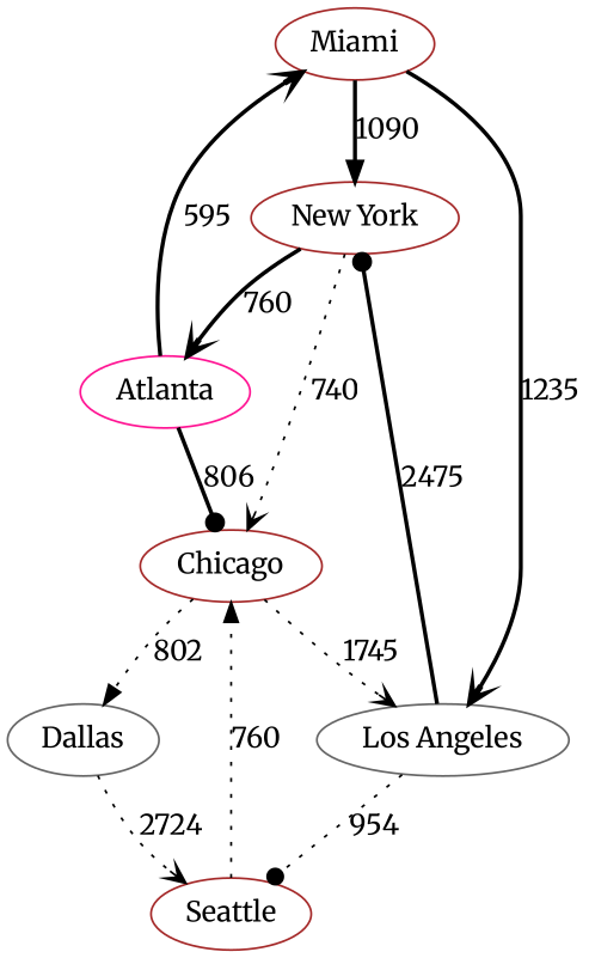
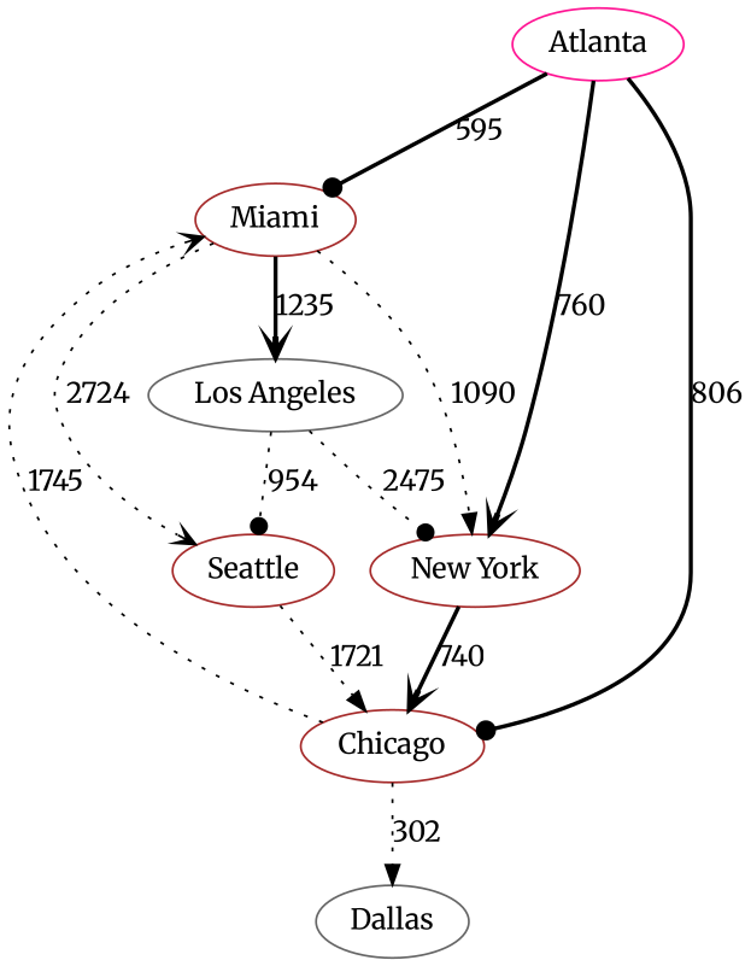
  digraph {
    fontname=Merriweather
    node [color=brown fontname=Merriweather]
    edge [arrowhead=vee fontname=Merriweather style=bold]
    Miami
    "New York"
    Seattle
    "Los Angeles" [color=gray40]
    Atlanta [color=deeppink]
    Chicago
    Dallas [color=gray40]
-   Miami -> "New York" [arrowhead=normal label=1090]
-   Dallas -> Seattle [label=2724 style=dotted]
+   Miami -> "New York" [arrowhead=normal label=1090 style=dotted]
+   Miami -> Seattle [label=2724 style=dotted]
    Miami -> "Los Angeles" [label=1235]
-   "New York" -> Atlanta [label=760]
-   "New York" -> Chicago [label=740 style=dotted]
-   Seattle -> Chicago [arrowhead=normal label=760 style=dotted]
-   "Los Angeles" -> "New York" [arrowhead=dot label=2475]
+   Atlanta -> "New York" [label=760]
+   "New York" -> Chicago [label=740]
+   Seattle -> Chicago [arrowhead=normal label=1721 style=dotted]
+   "Los Angeles" -> "New York" [arrowhead=dot label=2475 style=dotted]
    "Los Angeles" -> Seattle [arrowhead=dot label=954 style=dotted]
-   Atlanta -> Miami [label=595]
+   Atlanta -> Miami [arrowhead=dot label=595]
    Atlanta -> Chicago [arrowhead=dot label=806]
-   Chicago -> "Los Angeles" [label=1745 style=dotted]
-   Chicago -> Dallas [arrowhead=normal label=802 style=dotted]
+   Chicago -> Miami [label=1745 style=dotted]
+   Chicago -> Dallas [arrowhead=normal label=302 style=dotted]
  }
